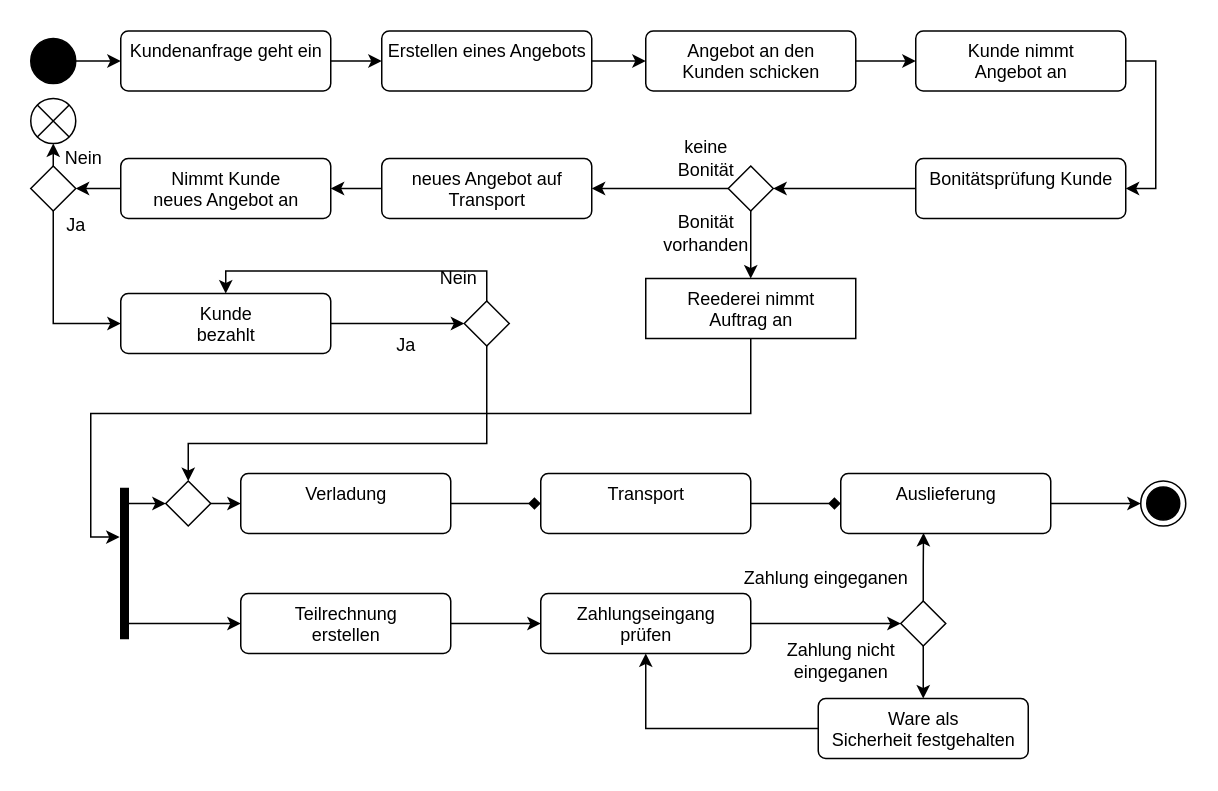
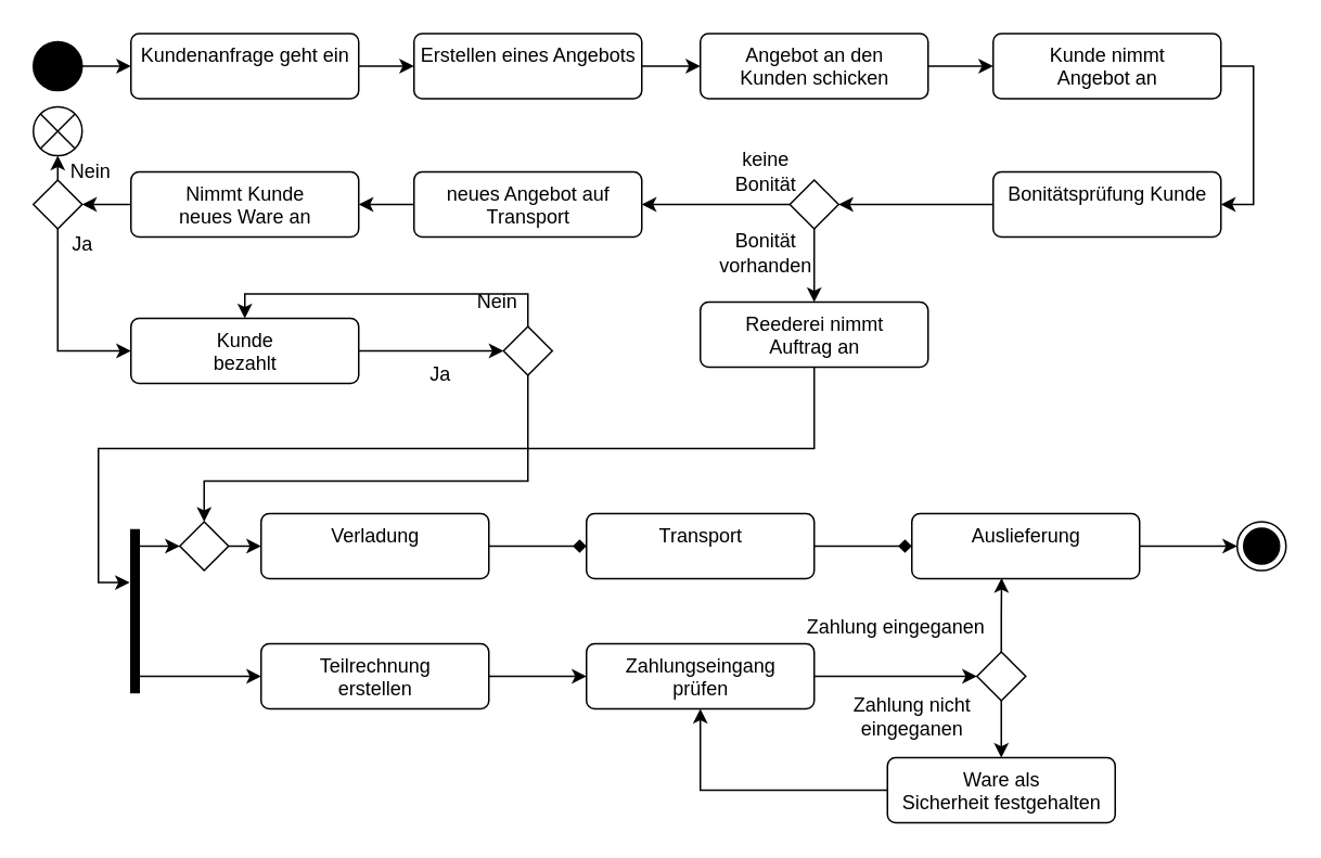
  <mxCell id="0" />
  <mxCell id="1" parent="0" />
  <mxCell id="2" style="edgeStyle=orthogonalEdgeStyle;rounded=0;orthogonalLoop=1;jettySize=auto;html=1;exitX=1;exitY=0.5;exitDx=0;exitDy=0;entryX=0;entryY=0.5;entryDx=0;entryDy=0;" edge="1" parent="1" source="3" target="5"><mxGeometry relative="1" as="geometry" /></mxCell>
  <mxCell id="3" value="" style="ellipse;fillColor=strokeColor;" vertex="1" parent="1"><mxGeometry x="20" y="25" width="30" height="30" as="geometry" /></mxCell>
  <mxCell id="4" style="edgeStyle=orthogonalEdgeStyle;rounded=0;orthogonalLoop=1;jettySize=auto;html=1;exitX=1;exitY=0.5;exitDx=0;exitDy=0;entryX=0;entryY=0.5;entryDx=0;entryDy=0;" edge="1" parent="1" source="5" target="7"><mxGeometry relative="1" as="geometry" /></mxCell>
  <mxCell id="5" value="Kundenanfrage geht ein" style="html=1;align=center;verticalAlign=top;rounded=1;absoluteArcSize=1;arcSize=10;dashed=0;" vertex="1" parent="1"><mxGeometry x="80" y="20" width="140" height="40" as="geometry" /></mxCell>
  <mxCell id="6" style="edgeStyle=orthogonalEdgeStyle;rounded=0;orthogonalLoop=1;jettySize=auto;html=1;exitX=1;exitY=0.5;exitDx=0;exitDy=0;" edge="1" parent="1" source="7" target="9"><mxGeometry relative="1" as="geometry" /></mxCell>
  <mxCell id="7" value="Erstellen eines Angebots" style="html=1;align=center;verticalAlign=top;rounded=1;absoluteArcSize=1;arcSize=10;dashed=0;" vertex="1" parent="1"><mxGeometry x="254" y="20" width="140" height="40" as="geometry" /></mxCell>
  <mxCell id="8" style="edgeStyle=orthogonalEdgeStyle;rounded=0;orthogonalLoop=1;jettySize=auto;html=1;exitX=1;exitY=0.5;exitDx=0;exitDy=0;entryX=0;entryY=0.5;entryDx=0;entryDy=0;" edge="1" parent="1" source="9" target="11"><mxGeometry relative="1" as="geometry" /></mxCell>
  <mxCell id="9" value="&lt;div&gt;Angebot an den&lt;/div&gt;&lt;div&gt;Kunden schicken&lt;/div&gt;" style="html=1;align=center;verticalAlign=top;rounded=1;absoluteArcSize=1;arcSize=10;dashed=0;" vertex="1" parent="1"><mxGeometry x="430" y="20" width="140" height="40" as="geometry" /></mxCell>
  <mxCell id="10" style="edgeStyle=orthogonalEdgeStyle;rounded=0;orthogonalLoop=1;jettySize=auto;html=1;exitX=1;exitY=0.5;exitDx=0;exitDy=0;entryX=1;entryY=0.5;entryDx=0;entryDy=0;" edge="1" parent="1" source="11" target="13"><mxGeometry relative="1" as="geometry" /></mxCell>
  <mxCell id="11" value="&lt;div&gt;Kunde nimmt&lt;/div&gt;&lt;div&gt;Angebot an&lt;/div&gt;" style="html=1;align=center;verticalAlign=top;rounded=1;absoluteArcSize=1;arcSize=10;dashed=0;" vertex="1" parent="1"><mxGeometry x="610" y="20" width="140" height="40" as="geometry" /></mxCell>
  <mxCell id="12" style="edgeStyle=orthogonalEdgeStyle;rounded=0;orthogonalLoop=1;jettySize=auto;html=1;exitX=0;exitY=0.5;exitDx=0;exitDy=0;entryX=1;entryY=0.5;entryDx=0;entryDy=0;" edge="1" parent="1" source="13" target="16"><mxGeometry relative="1" as="geometry" /></mxCell>
  <mxCell id="13" value="&lt;div&gt;Bonitätsprüfung Kunde&lt;/div&gt;" style="html=1;align=center;verticalAlign=top;rounded=1;absoluteArcSize=1;arcSize=10;dashed=0;" vertex="1" parent="1"><mxGeometry x="610" y="105" width="140" height="40" as="geometry" /></mxCell>
  <mxCell id="14" style="edgeStyle=orthogonalEdgeStyle;rounded=0;orthogonalLoop=1;jettySize=auto;html=1;exitX=0;exitY=0.5;exitDx=0;exitDy=0;entryX=1;entryY=0.5;entryDx=0;entryDy=0;" edge="1" parent="1" source="16" target="18"><mxGeometry relative="1" as="geometry" /></mxCell>
  <mxCell id="15" style="edgeStyle=orthogonalEdgeStyle;rounded=0;orthogonalLoop=1;jettySize=auto;html=1;exitX=0.5;exitY=1;exitDx=0;exitDy=0;entryX=0.5;entryY=0;entryDx=0;entryDy=0;" edge="1" parent="1" source="16" target="43"><mxGeometry relative="1" as="geometry" /></mxCell>
  <mxCell id="16" value="" style="rhombus;" vertex="1" parent="1"><mxGeometry x="485" y="110" width="30" height="30" as="geometry" /></mxCell>
  <mxCell id="17" style="edgeStyle=orthogonalEdgeStyle;rounded=0;orthogonalLoop=1;jettySize=auto;html=1;exitX=0;exitY=0.5;exitDx=0;exitDy=0;entryX=1;entryY=0.5;entryDx=0;entryDy=0;" edge="1" parent="1" source="18" target="21"><mxGeometry relative="1" as="geometry" /></mxCell>
  <mxCell id="18" value="&lt;div&gt;neues Angebot auf&lt;/div&gt;&lt;div&gt;Transport&lt;br&gt;&lt;/div&gt;" style="html=1;align=center;verticalAlign=top;rounded=1;absoluteArcSize=1;arcSize=10;dashed=0;" vertex="1" parent="1"><mxGeometry x="254" y="105" width="140" height="40" as="geometry" /></mxCell>
  <mxCell id="19" value="&lt;div&gt;keine&lt;/div&gt;&lt;div&gt;Bonität&lt;br&gt;&lt;/div&gt;" style="text;html=1;align=center;verticalAlign=middle;resizable=0;points=[];autosize=1;strokeColor=none;fillColor=none;" vertex="1" parent="1"><mxGeometry x="440" y="85" width="60" height="40" as="geometry" /></mxCell>
  <mxCell id="20" style="edgeStyle=orthogonalEdgeStyle;rounded=0;orthogonalLoop=1;jettySize=auto;html=1;exitX=0;exitY=0.5;exitDx=0;exitDy=0;entryX=1;entryY=0.5;entryDx=0;entryDy=0;" edge="1" parent="1" source="21" target="24"><mxGeometry relative="1" as="geometry" /></mxCell>
- <mxCell id="21" value="&lt;div&gt;Nimmt Kunde&lt;/div&gt;&lt;div&gt;neues Angebot an&lt;br&gt;&lt;/div&gt;" style="html=1;align=center;verticalAlign=top;rounded=1;absoluteArcSize=1;arcSize=10;dashed=0;" vertex="1" parent="1"><mxGeometry x="80" y="105" width="140" height="40" as="geometry" /></mxCell>
+ <mxCell id="21" value="&lt;div&gt;Nimmt Kunde&lt;/div&gt;&lt;div&gt;neues Ware an&lt;br&gt;&lt;/div&gt;" style="html=1;align=center;verticalAlign=top;rounded=1;absoluteArcSize=1;arcSize=10;dashed=0;" vertex="1" parent="1"><mxGeometry x="80" y="105" width="140" height="40" as="geometry" /></mxCell>
  <mxCell id="22" style="edgeStyle=orthogonalEdgeStyle;rounded=0;orthogonalLoop=1;jettySize=auto;html=1;exitX=0.5;exitY=0;exitDx=0;exitDy=0;entryX=0.5;entryY=1;entryDx=0;entryDy=0;" edge="1" parent="1" source="24" target="25"><mxGeometry relative="1" as="geometry" /></mxCell>
  <mxCell id="23" style="edgeStyle=orthogonalEdgeStyle;rounded=0;orthogonalLoop=1;jettySize=auto;html=1;exitX=0.5;exitY=1;exitDx=0;exitDy=0;entryX=0;entryY=0.5;entryDx=0;entryDy=0;" edge="1" parent="1" source="24" target="28"><mxGeometry relative="1" as="geometry" /></mxCell>
  <mxCell id="24" value="" style="rhombus;" vertex="1" parent="1"><mxGeometry x="20" y="110" width="30" height="30" as="geometry" /></mxCell>
  <mxCell id="25" value="" style="shape=sumEllipse;perimeter=ellipsePerimeter;whiteSpace=wrap;html=1;backgroundOutline=1;" vertex="1" parent="1"><mxGeometry x="20" y="65" width="30" height="30" as="geometry" /></mxCell>
  <mxCell id="26" value="Nein" style="text;html=1;align=center;verticalAlign=middle;resizable=0;points=[];autosize=1;strokeColor=none;fillColor=none;" vertex="1" parent="1"><mxGeometry x="30" y="90" width="50" height="30" as="geometry" /></mxCell>
  <mxCell id="27" style="edgeStyle=orthogonalEdgeStyle;rounded=0;orthogonalLoop=1;jettySize=auto;html=1;exitX=1;exitY=0.5;exitDx=0;exitDy=0;entryX=0;entryY=0.5;entryDx=0;entryDy=0;" edge="1" parent="1" source="28" target="32"><mxGeometry relative="1" as="geometry" /></mxCell>
  <mxCell id="28" value="&lt;div&gt;Kunde&lt;/div&gt;&lt;div&gt;bezahlt&lt;br&gt;&lt;/div&gt;" style="html=1;align=center;verticalAlign=top;rounded=1;absoluteArcSize=1;arcSize=10;dashed=0;" vertex="1" parent="1"><mxGeometry x="80" y="195" width="140" height="40" as="geometry" /></mxCell>
  <mxCell id="29" value="Ja" style="text;html=1;align=center;verticalAlign=middle;resizable=0;points=[];autosize=1;strokeColor=none;fillColor=none;" vertex="1" parent="1"><mxGeometry x="30" y="135" width="40" height="30" as="geometry" /></mxCell>
  <mxCell id="30" style="edgeStyle=orthogonalEdgeStyle;rounded=0;orthogonalLoop=1;jettySize=auto;html=1;exitX=0.5;exitY=0;exitDx=0;exitDy=0;entryX=0.5;entryY=0;entryDx=0;entryDy=0;" edge="1" parent="1" source="32" target="28"><mxGeometry relative="1" as="geometry" /></mxCell>
  <mxCell id="31" style="edgeStyle=orthogonalEdgeStyle;rounded=0;orthogonalLoop=1;jettySize=auto;html=1;exitX=0.5;exitY=1;exitDx=0;exitDy=0;entryX=0.5;entryY=0;entryDx=0;entryDy=0;startArrow=none;startFill=0;endArrow=classic;endFill=1;" edge="1" parent="1" source="32" target="59"><mxGeometry relative="1" as="geometry"><Array as="points"><mxPoint x="324" y="295" /><mxPoint x="125" y="295" /></Array></mxGeometry></mxCell>
  <mxCell id="32" value="" style="rhombus;" vertex="1" parent="1"><mxGeometry x="309" y="200" width="30" height="30" as="geometry" /></mxCell>
  <mxCell id="33" value="Nein" style="text;html=1;align=center;verticalAlign=middle;resizable=0;points=[];autosize=1;strokeColor=none;fillColor=none;" vertex="1" parent="1"><mxGeometry x="280" y="170" width="50" height="30" as="geometry" /></mxCell>
  <mxCell id="34" value="" style="html=1;points=[];perimeter=orthogonalPerimeter;fillColor=strokeColor;" vertex="1" parent="1"><mxGeometry x="80" y="325" width="5" height="100" as="geometry" /></mxCell>
  <mxCell id="35" style="edgeStyle=orthogonalEdgeStyle;rounded=0;orthogonalLoop=1;jettySize=auto;html=1;exitX=1;exitY=0.5;exitDx=0;exitDy=0;endArrow=diamond;" edge="1" parent="1" source="36" target="38"><mxGeometry relative="1" as="geometry" /></mxCell>
  <mxCell id="36" value="Verladung" style="html=1;align=center;verticalAlign=top;rounded=1;absoluteArcSize=1;arcSize=10;dashed=0;" vertex="1" parent="1"><mxGeometry x="160" y="315" width="140" height="40" as="geometry" /></mxCell>
  <mxCell id="37" style="edgeStyle=orthogonalEdgeStyle;rounded=0;orthogonalLoop=1;jettySize=auto;html=1;exitX=1;exitY=0.5;exitDx=0;exitDy=0;endArrow=diamond;" edge="1" parent="1" source="38" target="40"><mxGeometry relative="1" as="geometry" /></mxCell>
  <mxCell id="38" value="Transport" style="html=1;align=center;verticalAlign=top;rounded=1;absoluteArcSize=1;arcSize=10;dashed=0;" vertex="1" parent="1"><mxGeometry x="360" y="315" width="140" height="40" as="geometry" /></mxCell>
  <mxCell id="39" style="edgeStyle=orthogonalEdgeStyle;rounded=0;orthogonalLoop=1;jettySize=auto;html=1;exitX=1;exitY=0.5;exitDx=0;exitDy=0;entryX=0;entryY=0.5;entryDx=0;entryDy=0;startArrow=none;startFill=0;endArrow=classic;endFill=1;" edge="1" parent="1" source="40" target="55"><mxGeometry relative="1" as="geometry" /></mxCell>
  <mxCell id="40" value="Auslieferung" style="html=1;align=center;verticalAlign=top;rounded=1;absoluteArcSize=1;arcSize=10;dashed=0;" vertex="1" parent="1"><mxGeometry x="560" y="315" width="140" height="40" as="geometry" /></mxCell>
  <mxCell id="41" value="Ja" style="text;html=1;align=center;verticalAlign=middle;resizable=0;points=[];autosize=1;strokeColor=none;fillColor=none;" vertex="1" parent="1"><mxGeometry x="250" y="215" width="40" height="30" as="geometry" /></mxCell>
  <mxCell id="42" style="edgeStyle=orthogonalEdgeStyle;rounded=0;orthogonalLoop=1;jettySize=auto;html=1;exitX=0.5;exitY=1;exitDx=0;exitDy=0;entryX=-0.145;entryY=0.324;entryDx=0;entryDy=0;entryPerimeter=0;startArrow=none;startFill=0;endArrow=classic;endFill=1;" edge="1" parent="1" source="43" target="34"><mxGeometry relative="1" as="geometry" /></mxCell>
- <mxCell id="43" value="&lt;div&gt;Reederei nimmt&lt;/div&gt;&lt;div&gt;Auftrag an&lt;br&gt;&lt;/div&gt;" style="html=1;align=center;verticalAlign=top;absoluteArcSize=1;arcSize=10;dashed=0;rounded=0;" vertex="1" parent="1"><mxGeometry x="430" y="185" width="140" height="40" as="geometry" /></mxCell>
+ <mxCell id="43" value="&lt;div&gt;Reederei nimmt&lt;/div&gt;&lt;div&gt;Auftrag an&lt;br&gt;&lt;/div&gt;" style="html=1;align=center;verticalAlign=top;rounded=1;absoluteArcSize=1;arcSize=10;dashed=0;" vertex="1" parent="1"><mxGeometry x="430" y="185" width="140" height="40" as="geometry" /></mxCell>
  <mxCell id="44" style="edgeStyle=orthogonalEdgeStyle;rounded=0;orthogonalLoop=1;jettySize=auto;html=1;exitX=0;exitY=0.5;exitDx=0;exitDy=0;endArrow=none;endFill=0;startArrow=classic;startFill=1;" edge="1" parent="1" source="46"><mxGeometry relative="1" as="geometry"><mxPoint x="83" y="415" as="targetPoint" /></mxGeometry></mxCell>
  <mxCell id="45" style="edgeStyle=orthogonalEdgeStyle;rounded=0;orthogonalLoop=1;jettySize=auto;html=1;exitX=1;exitY=0.5;exitDx=0;exitDy=0;entryX=0;entryY=0.5;entryDx=0;entryDy=0;startArrow=none;startFill=0;endArrow=classic;endFill=1;" edge="1" parent="1" source="46" target="48"><mxGeometry relative="1" as="geometry" /></mxCell>
  <mxCell id="46" value="&lt;div&gt;Teilrechnung&lt;/div&gt;&lt;div&gt;erstellen&lt;br&gt;&lt;/div&gt;" style="html=1;align=center;verticalAlign=top;rounded=1;absoluteArcSize=1;arcSize=10;dashed=0;" vertex="1" parent="1"><mxGeometry x="160" y="395" width="140" height="40" as="geometry" /></mxCell>
  <mxCell id="47" style="edgeStyle=orthogonalEdgeStyle;rounded=0;orthogonalLoop=1;jettySize=auto;html=1;exitX=1;exitY=0.5;exitDx=0;exitDy=0;entryX=0;entryY=0.5;entryDx=0;entryDy=0;startArrow=none;startFill=0;endArrow=classic;endFill=1;" edge="1" parent="1" source="48" target="51"><mxGeometry relative="1" as="geometry" /></mxCell>
  <mxCell id="48" value="&lt;div&gt;Zahlungseingang&lt;/div&gt;&lt;div&gt;prüfen&lt;br&gt;&lt;/div&gt;" style="html=1;align=center;verticalAlign=top;rounded=1;absoluteArcSize=1;arcSize=10;dashed=0;" vertex="1" parent="1"><mxGeometry x="360" y="395" width="140" height="40" as="geometry" /></mxCell>
  <mxCell id="49" style="edgeStyle=orthogonalEdgeStyle;rounded=0;orthogonalLoop=1;jettySize=auto;html=1;exitX=0.5;exitY=0;exitDx=0;exitDy=0;entryX=0.394;entryY=0.991;entryDx=0;entryDy=0;entryPerimeter=0;startArrow=none;startFill=0;endArrow=classic;endFill=1;" edge="1" parent="1" source="51" target="40"><mxGeometry relative="1" as="geometry" /></mxCell>
  <mxCell id="50" style="edgeStyle=orthogonalEdgeStyle;rounded=0;orthogonalLoop=1;jettySize=auto;html=1;exitX=0.5;exitY=1;exitDx=0;exitDy=0;startArrow=none;startFill=0;endArrow=classic;endFill=1;" edge="1" parent="1" source="51" target="54"><mxGeometry relative="1" as="geometry" /></mxCell>
  <mxCell id="51" value="" style="rhombus;" vertex="1" parent="1"><mxGeometry x="600" y="400" width="30" height="30" as="geometry" /></mxCell>
  <mxCell id="52" value="Zahlung eingeganen" style="text;html=1;align=center;verticalAlign=middle;resizable=0;points=[];autosize=1;strokeColor=none;fillColor=none;" vertex="1" parent="1"><mxGeometry x="480" y="370" width="140" height="30" as="geometry" /></mxCell>
  <mxCell id="53" style="edgeStyle=orthogonalEdgeStyle;rounded=0;orthogonalLoop=1;jettySize=auto;html=1;exitX=0;exitY=0.5;exitDx=0;exitDy=0;entryX=0.5;entryY=1;entryDx=0;entryDy=0;startArrow=none;startFill=0;endArrow=classic;endFill=1;" edge="1" parent="1" source="54" target="48"><mxGeometry relative="1" as="geometry" /></mxCell>
  <mxCell id="54" value="&lt;div&gt;Ware als&lt;br&gt;&lt;/div&gt;&lt;div&gt;Sicherheit festgehalten&lt;br&gt;&lt;/div&gt;" style="html=1;align=center;verticalAlign=top;rounded=1;absoluteArcSize=1;arcSize=10;dashed=0;" vertex="1" parent="1"><mxGeometry x="545" y="465" width="140" height="40" as="geometry" /></mxCell>
  <mxCell id="55" value="" style="ellipse;html=1;shape=endState;fillColor=strokeColor;" vertex="1" parent="1"><mxGeometry x="760" y="320" width="30" height="30" as="geometry" /></mxCell>
  <mxCell id="56" value="&lt;div&gt;Zahlung nicht&lt;/div&gt;&lt;div&gt;eingeganen&lt;/div&gt;" style="text;html=1;align=center;verticalAlign=middle;resizable=0;points=[];autosize=1;strokeColor=none;fillColor=none;" vertex="1" parent="1"><mxGeometry x="510" y="420" width="100" height="40" as="geometry" /></mxCell>
  <mxCell id="57" style="edgeStyle=orthogonalEdgeStyle;rounded=0;orthogonalLoop=1;jettySize=auto;html=1;exitX=1;exitY=0.5;exitDx=0;exitDy=0;entryX=0;entryY=0.5;entryDx=0;entryDy=0;startArrow=none;startFill=0;endArrow=classic;endFill=1;" edge="1" parent="1" source="59" target="36"><mxGeometry relative="1" as="geometry" /></mxCell>
  <mxCell id="58" style="edgeStyle=orthogonalEdgeStyle;rounded=0;orthogonalLoop=1;jettySize=auto;html=1;exitX=0;exitY=0.5;exitDx=0;exitDy=0;entryX=0;entryY=0.1;entryDx=0;entryDy=0;entryPerimeter=0;startArrow=classic;startFill=1;endArrow=none;endFill=0;" edge="1" parent="1" source="59" target="34"><mxGeometry relative="1" as="geometry" /></mxCell>
  <mxCell id="59" value="" style="rhombus;" vertex="1" parent="1"><mxGeometry x="110" y="320" width="30" height="30" as="geometry" /></mxCell>
  <mxCell id="60" value="&lt;div&gt;Bonität&lt;/div&gt;&lt;div&gt;vorhanden&lt;br&gt;&lt;/div&gt;" style="text;html=1;align=center;verticalAlign=middle;resizable=0;points=[];autosize=1;strokeColor=none;fillColor=none;" vertex="1" parent="1"><mxGeometry x="430" y="135" width="80" height="40" as="geometry" /></mxCell>
